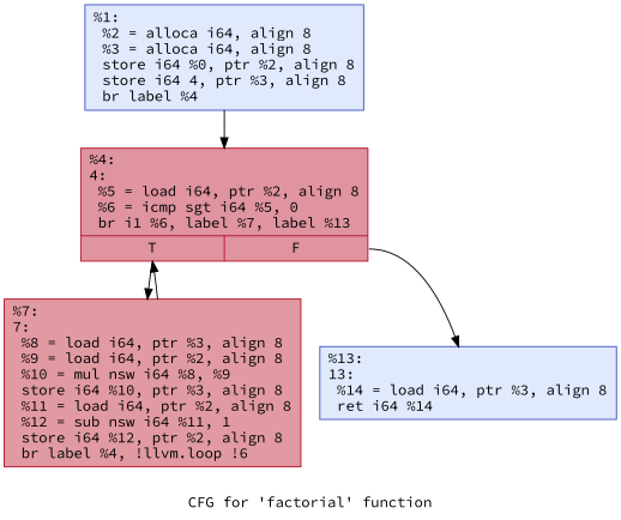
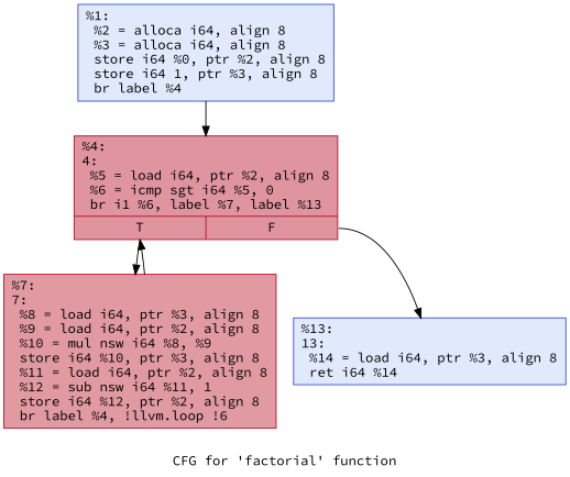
  digraph {
    label="CFG for 'factorial' function"
    fontname="Source Code Pro"
    node [color="#3d50c3ff" fillcolor="#b9d0f970" shape=record style=filled fontname="Source Code Pro"]
    edge [fontname="Source Code Pro"]
-   n1 [label="{%1:\l  %2 = alloca i64, align 8\l  %3 = alloca i64, align 8\l  store i64 %0, ptr %2, align 8\l  store i64 4, ptr %3, align 8\l  br label %4\l}"]
+   n1 [label="{%1:\l  %2 = alloca i64, align 8\l  %3 = alloca i64, align 8\l  store i64 %0, ptr %2, align 8\l  store i64 1, ptr %3, align 8\l  br label %4\l}"]
    n2 [color="#b70d28ff" fillcolor="#b70d2870" label="{%4:\l4:                                                \l  %5 = load i64, ptr %2, align 8\l  %6 = icmp sgt i64 %5, 0\l  br i1 %6, label %7, label %13\l|{<s0>T|<s1>F}}"]
    n3 [color="#b70d28ff" fillcolor="#bb1b2c70" label="{%7:\l7:                                                \l  %8 = load i64, ptr %3, align 8\l  %9 = load i64, ptr %2, align 8\l  %10 = mul nsw i64 %8, %9\l  store i64 %10, ptr %3, align 8\l  %11 = load i64, ptr %2, align 8\l  %12 = sub nsw i64 %11, 1\l  store i64 %12, ptr %2, align 8\l  br label %4, !llvm.loop !6\l}"]
    n4 [label="{%13:\l13:                                               \l  %14 = load i64, ptr %3, align 8\l  ret i64 %14\l}"]
    n1 -> n2
    n2 -> n3 [tailport=s0]
    n2 -> n4 [tailport=s1]
    n3 -> n2
  }
